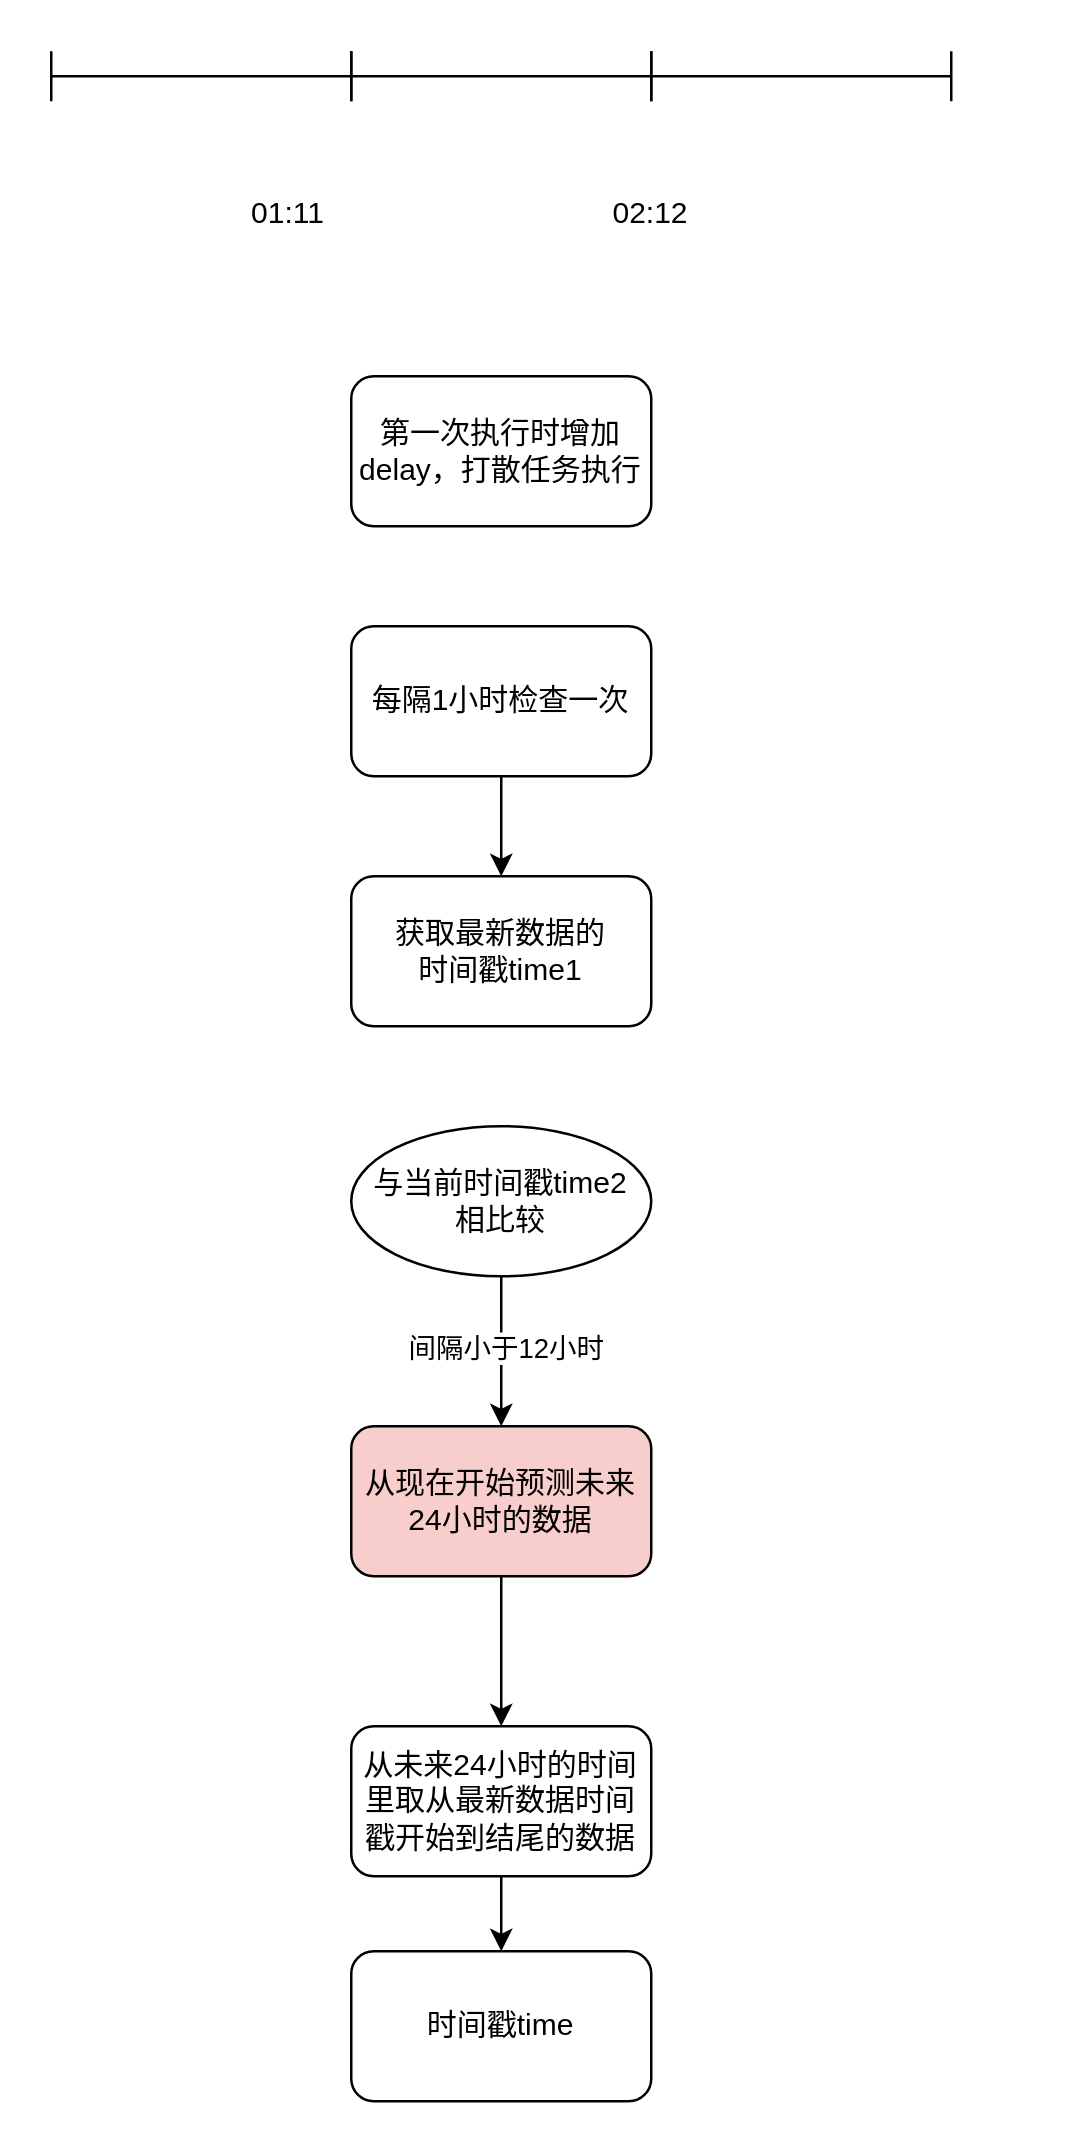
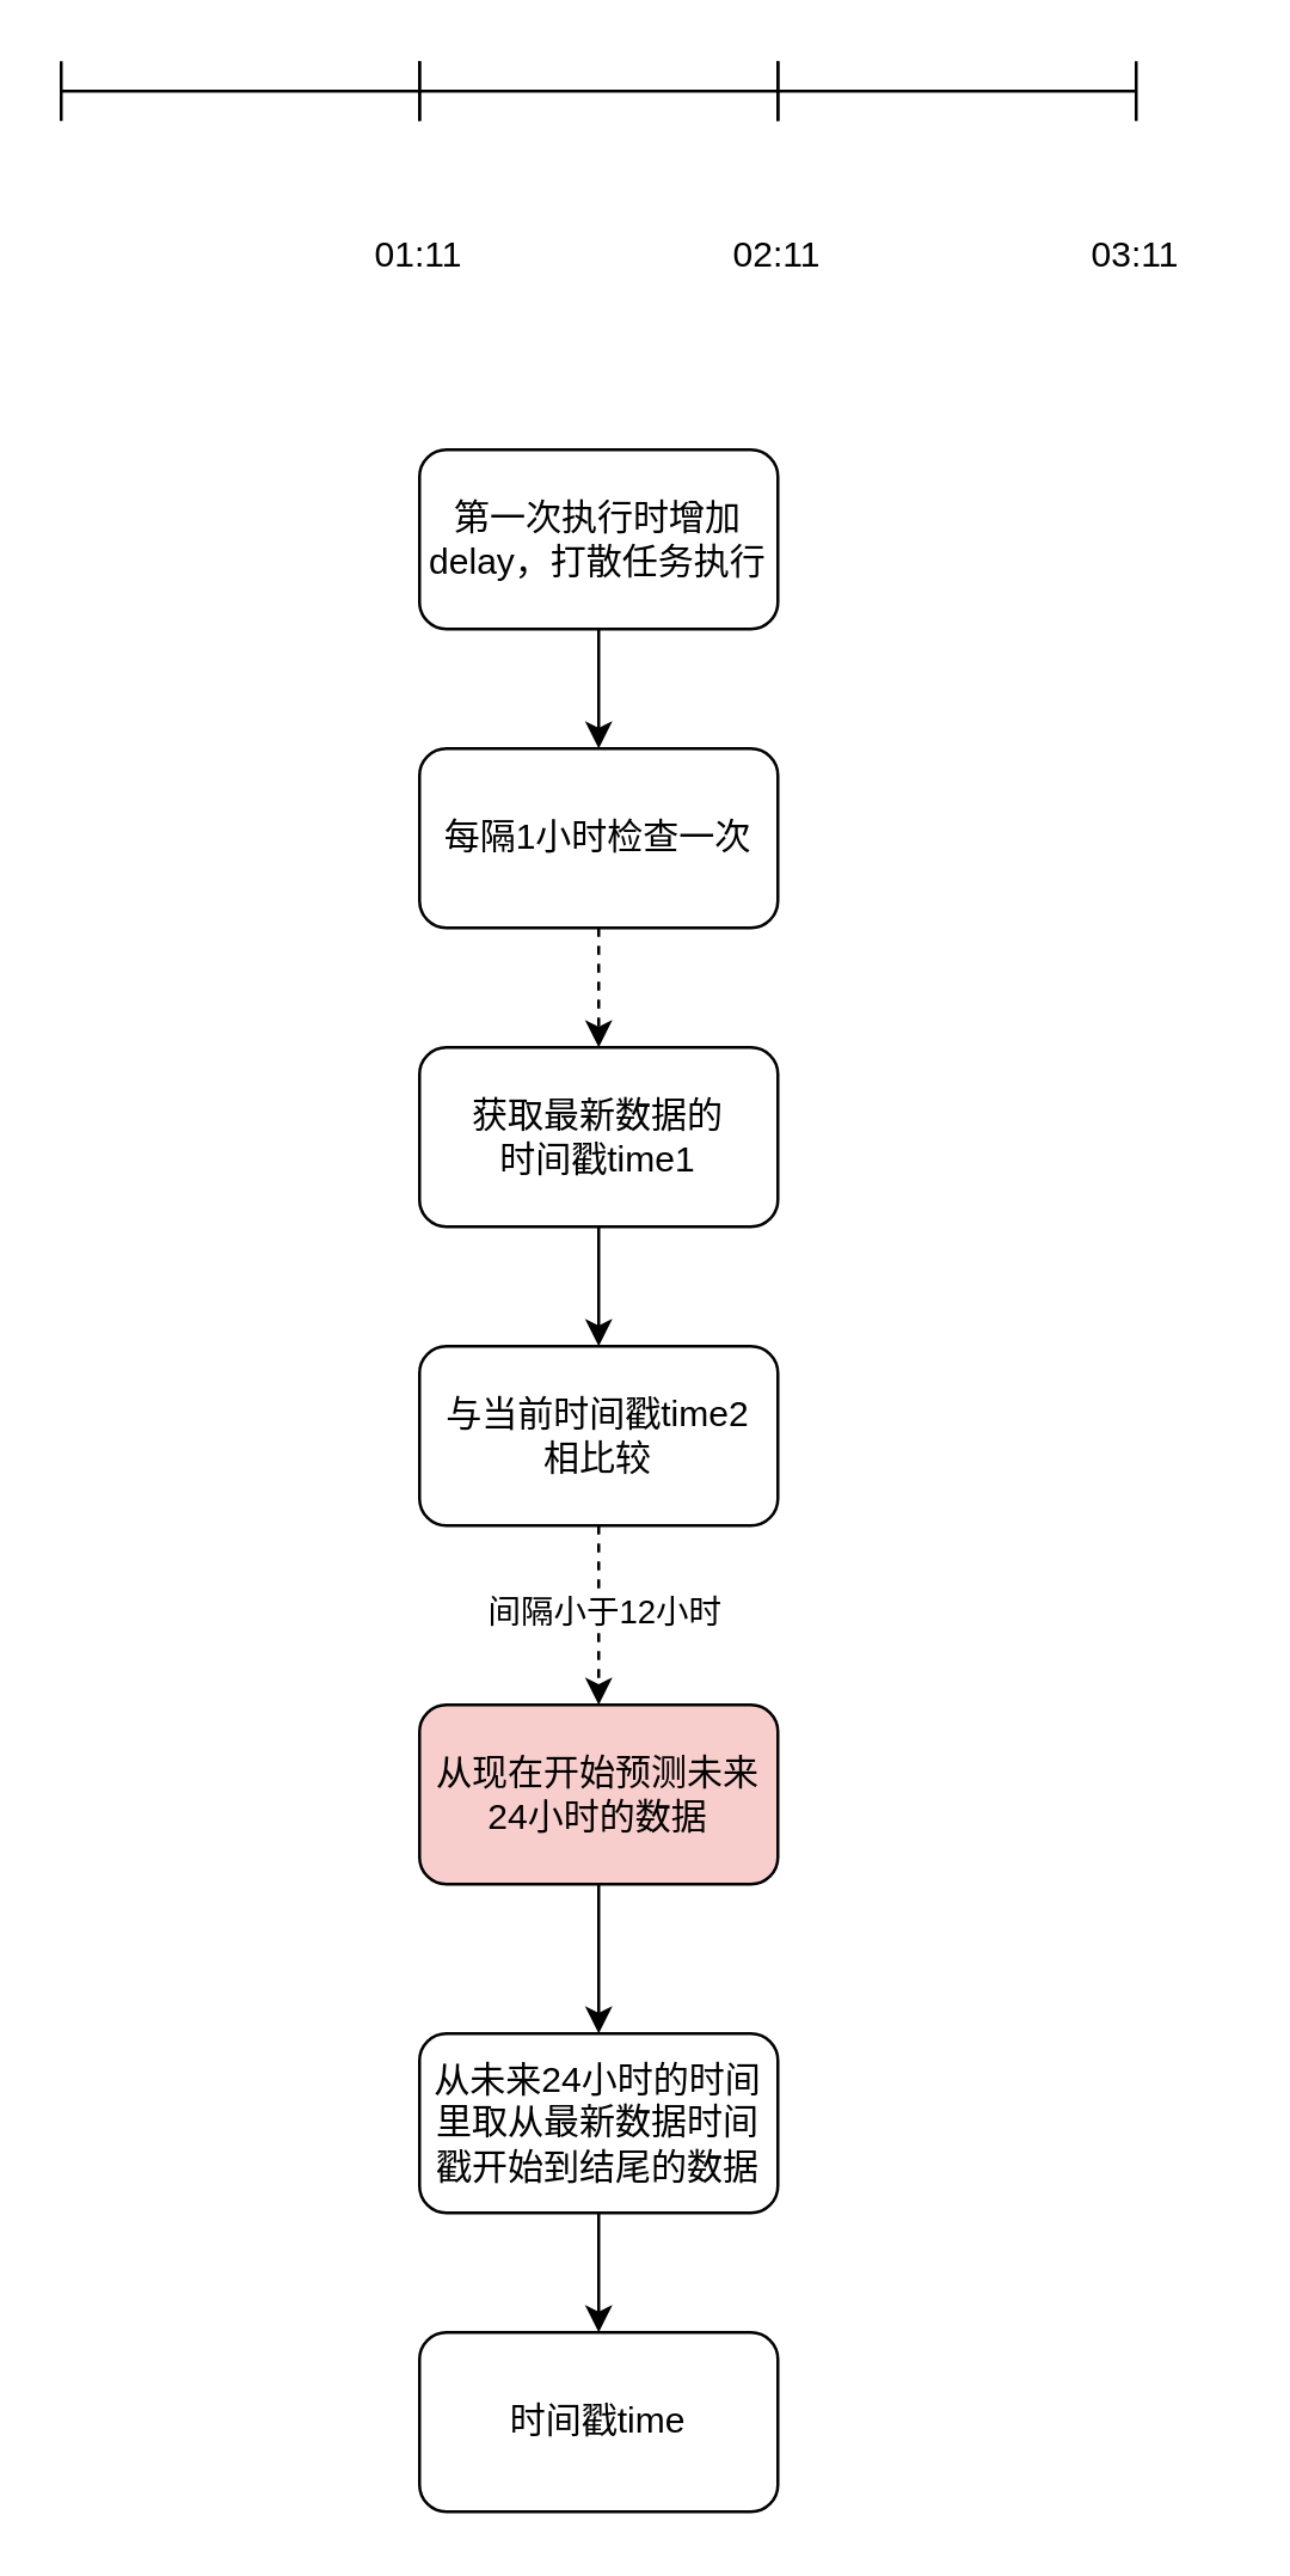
  <mxCell id="0" />
  <mxCell id="1" parent="0" />
  <mxCell id="2" value="" style="shape=crossbar;whiteSpace=wrap;html=1;rounded=1;" vertex="1" parent="1"><mxGeometry x="20" y="20" width="120" height="20" as="geometry" /></mxCell>
  <mxCell id="3" value="" style="shape=crossbar;whiteSpace=wrap;html=1;rounded=1;" vertex="1" parent="1"><mxGeometry x="140" y="20" width="120" height="20" as="geometry" /></mxCell>
  <mxCell id="4" value="" style="shape=crossbar;whiteSpace=wrap;html=1;rounded=1;" vertex="1" parent="1"><mxGeometry x="260" y="20" width="120" height="20" as="geometry" /></mxCell>
- <mxCell id="5" value="01:11" style="text;html=1;strokeColor=none;fillColor=none;align=center;verticalAlign=middle;whiteSpace=wrap;rounded=0;" vertex="1" parent="1"><mxGeometry x="85" y="70" width="60" height="30" as="geometry" /></mxCell>
- <mxCell id="6" value="02:12" style="text;html=1;strokeColor=none;fillColor=none;align=center;verticalAlign=middle;whiteSpace=wrap;rounded=0;" vertex="1" parent="1"><mxGeometry x="230" y="70" width="60" height="30" as="geometry" /></mxCell>
- <mxCell id="8" value="" style="edgeStyle=orthogonalEdgeStyle;rounded=0;orthogonalLoop=1;jettySize=auto;html=1;" edge="1" parent="1" source="9" target="11"><mxGeometry relative="1" as="geometry" /></mxCell>
+ <mxCell id="5" value="01:11" style="text;html=1;strokeColor=none;fillColor=none;align=center;verticalAlign=middle;whiteSpace=wrap;rounded=0;" vertex="1" parent="1"><mxGeometry x="110" y="70" width="60" height="30" as="geometry" /></mxCell>
+ <mxCell id="6" value="02:11" style="text;html=1;strokeColor=none;fillColor=none;align=center;verticalAlign=middle;whiteSpace=wrap;rounded=0;" vertex="1" parent="1"><mxGeometry x="230" y="70" width="60" height="30" as="geometry" /></mxCell>
+ <mxCell id="7" value="03:11" style="text;html=1;strokeColor=none;fillColor=none;align=center;verticalAlign=middle;whiteSpace=wrap;rounded=0;" vertex="1" parent="1"><mxGeometry x="350" y="70" width="60" height="30" as="geometry" /></mxCell>
+ <mxCell id="8" value="" style="edgeStyle=orthogonalEdgeStyle;rounded=0;orthogonalLoop=1;jettySize=auto;html=1;dashed=1;" edge="1" parent="1" source="9" target="11"><mxGeometry relative="1" as="geometry" /></mxCell>
  <mxCell id="9" value="每隔1小时检查一次" style="rounded=1;whiteSpace=wrap;html=1;" vertex="1" parent="1"><mxGeometry x="140" y="250" width="120" height="60" as="geometry" /></mxCell>
+ <mxCell id="10" value="" style="edgeStyle=orthogonalEdgeStyle;rounded=0;orthogonalLoop=1;jettySize=auto;html=1;" edge="1" parent="1" source="11" target="14"><mxGeometry relative="1" as="geometry" /></mxCell>
  <mxCell id="11" value="获取最新数据的&lt;br&gt;时间戳time1" style="whiteSpace=wrap;html=1;rounded=1;" vertex="1" parent="1"><mxGeometry x="140" y="350" width="120" height="60" as="geometry" /></mxCell>
- <mxCell id="12" value="" style="edgeStyle=orthogonalEdgeStyle;rounded=0;orthogonalLoop=1;jettySize=auto;html=1;" edge="1" parent="1" source="14" target="16"><mxGeometry relative="1" as="geometry" /></mxCell>
+ <mxCell id="12" value="" style="edgeStyle=orthogonalEdgeStyle;rounded=0;orthogonalLoop=1;jettySize=auto;html=1;dashed=1;" edge="1" parent="1" source="14" target="16"><mxGeometry relative="1" as="geometry" /></mxCell>
  <mxCell id="13" value="间隔小于12小时" style="edgeLabel;html=1;align=center;verticalAlign=middle;resizable=0;points=[];" vertex="1" connectable="0" parent="12"><mxGeometry x="-0.063" y="1" relative="1" as="geometry"><mxPoint as="offset" /></mxGeometry></mxCell>
- <mxCell id="14" value="与当前时间戳time2&lt;br&gt;相比较" style="ellipse;whiteSpace=wrap;html=1;" vertex="1" parent="1"><mxGeometry x="140" y="450" width="120" height="60" as="geometry" /></mxCell>
+ <mxCell id="14" value="与当前时间戳time2&lt;br&gt;相比较" style="whiteSpace=wrap;html=1;rounded=1;" vertex="1" parent="1"><mxGeometry x="140" y="450" width="120" height="60" as="geometry" /></mxCell>
  <mxCell id="15" value="" style="edgeStyle=orthogonalEdgeStyle;rounded=0;orthogonalLoop=1;jettySize=auto;html=1;" edge="1" parent="1" source="16" target="18"><mxGeometry relative="1" as="geometry" /></mxCell>
  <mxCell id="16" value="从现在开始预测未来24小时的数据" style="whiteSpace=wrap;html=1;rounded=1;fillColor=#f8cecc;" vertex="1" parent="1"><mxGeometry x="140" y="570" width="120" height="60" as="geometry" /></mxCell>
  <mxCell id="17" value="" style="edgeStyle=orthogonalEdgeStyle;rounded=0;orthogonalLoop=1;jettySize=auto;html=1;" edge="1" parent="1" source="18"><mxGeometry relative="1" as="geometry"><mxPoint x="200" y="780" as="targetPoint" /></mxGeometry></mxCell>
- <mxCell id="18" value="从未来24小时的时间里取从最新数据时间戳开始到结尾的数据" style="whiteSpace=wrap;html=1;rounded=1;" vertex="1" parent="1"><mxGeometry x="140" y="690" width="120" height="60" as="geometry" /></mxCell>
+ <mxCell id="18" value="从未来24小时的时间里取从最新数据时间戳开始到结尾的数据" style="whiteSpace=wrap;html=1;rounded=1;" vertex="1" parent="1"><mxGeometry x="140" y="680" width="120" height="60" as="geometry" /></mxCell>
  <mxCell id="19" value="时间戳time" style="whiteSpace=wrap;html=1;rounded=1;" vertex="1" parent="1"><mxGeometry x="140" y="780" width="120" height="60" as="geometry" /></mxCell>
+ <mxCell id="20" value="" style="edgeStyle=orthogonalEdgeStyle;rounded=0;orthogonalLoop=1;jettySize=auto;html=1;" edge="1" parent="1" source="21" target="9"><mxGeometry relative="1" as="geometry" /></mxCell>
  <mxCell id="21" value="第一次执行时增加delay，打散任务执行" style="rounded=1;whiteSpace=wrap;html=1;" vertex="1" parent="1"><mxGeometry x="140" y="150" width="120" height="60" as="geometry" /></mxCell>
